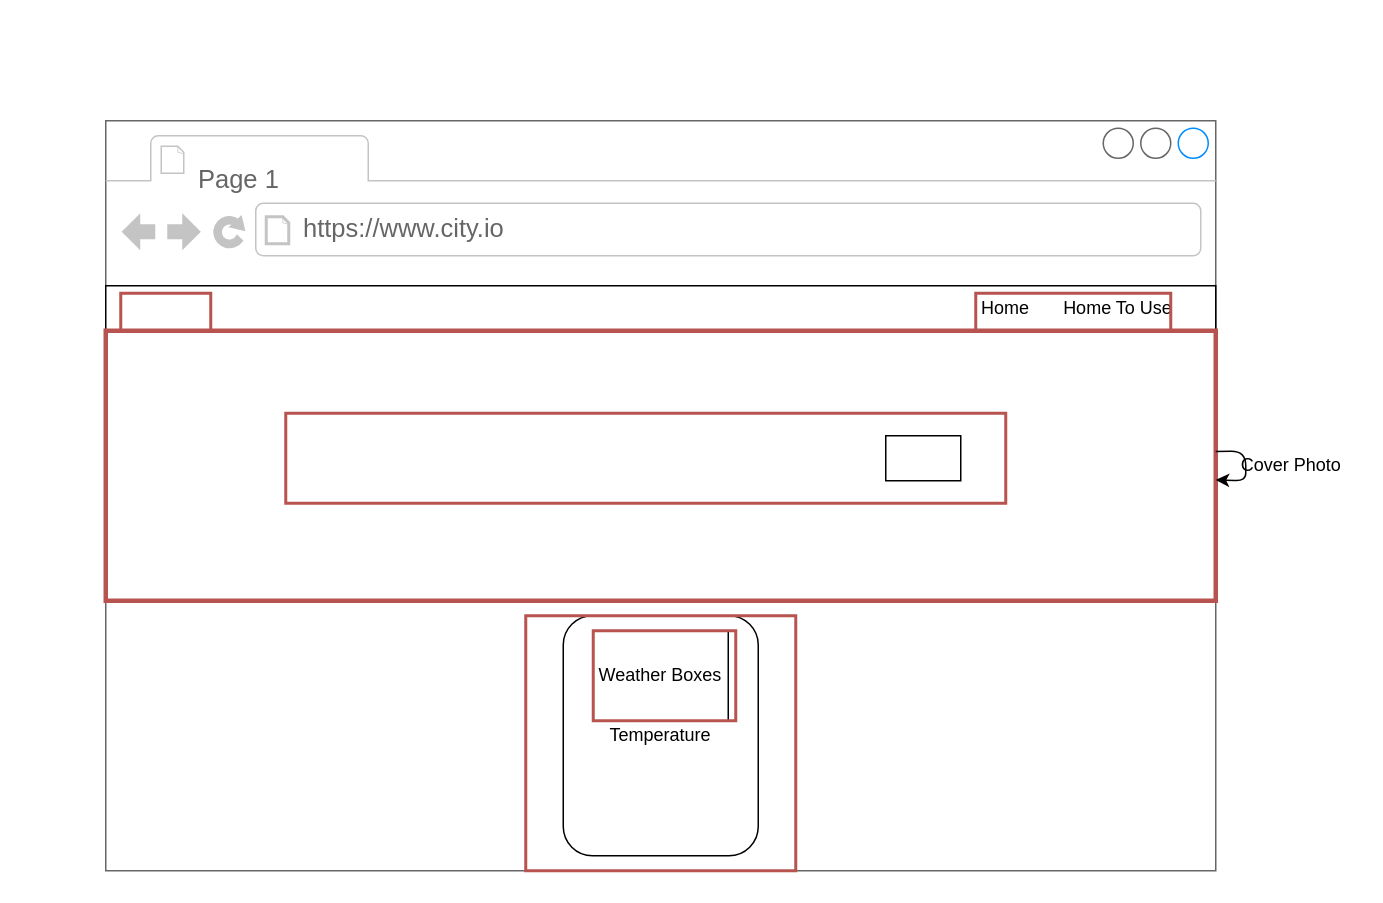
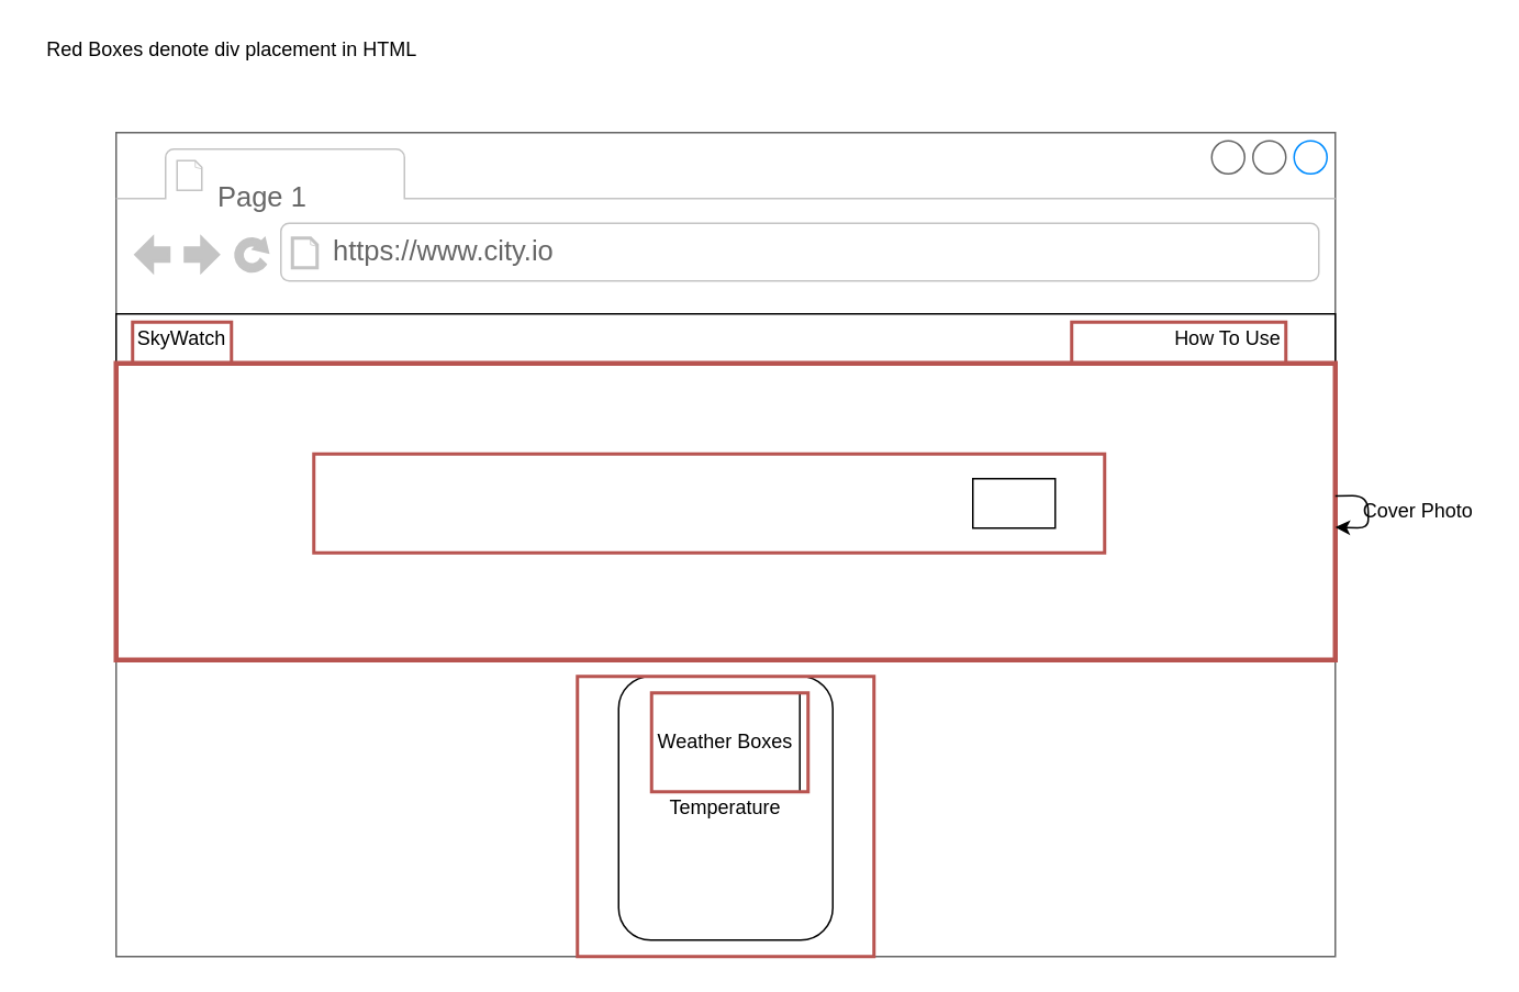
  <mxCell id="0" />
  <mxCell id="1" parent="0" />
  <mxCell id="2" value="" style="strokeWidth=1;shadow=0;dashed=0;align=center;html=1;shape=mxgraph.mockup.containers.browserWindow;rSize=0;strokeColor=#666666;strokeColor2=#008cff;strokeColor3=#c4c4c4;mainText=,;recursiveResize=0;" vertex="1" parent="1"><mxGeometry x="70" y="80" width="740" height="500" as="geometry" /></mxCell>
  <mxCell id="3" value="Page 1" style="strokeWidth=1;shadow=0;dashed=0;align=center;html=1;shape=mxgraph.mockup.containers.anchor;fontSize=17;fontColor=#666666;align=left;" vertex="1" parent="2"><mxGeometry x="60" y="27" width="110" height="26" as="geometry" /></mxCell>
  <mxCell id="4" value="https://www.city.io" style="strokeWidth=1;shadow=0;dashed=0;align=center;html=1;shape=mxgraph.mockup.containers.anchor;rSize=0;fontSize=17;fontColor=#666666;align=left;" vertex="1" parent="2"><mxGeometry x="130" y="60" width="250" height="26" as="geometry" /></mxCell>
  <mxCell id="5" value="" style="rounded=0;whiteSpace=wrap;html=1;" vertex="1" parent="2"><mxGeometry y="110" width="740" height="30" as="geometry" /></mxCell>
- <mxCell id="7" value="Home" style="text;html=1;strokeColor=none;fillColor=none;align=center;verticalAlign=middle;whiteSpace=wrap;rounded=0;" vertex="1" parent="2"><mxGeometry x="580" y="115" width="40" height="20" as="geometry" /></mxCell>
- <mxCell id="8" value="Home To Use" style="text;html=1;strokeColor=none;fillColor=none;align=center;verticalAlign=middle;whiteSpace=wrap;rounded=0;" vertex="1" parent="2"><mxGeometry x="630" y="115" width="90" height="20" as="geometry" /></mxCell>
+ <mxCell id="6" value="SkyWatch" style="text;html=1;strokeColor=none;fillColor=none;align=center;verticalAlign=middle;whiteSpace=wrap;rounded=0;" vertex="1" parent="2"><mxGeometry x="10" y="115" width="60" height="20" as="geometry" /></mxCell>
+ <mxCell id="8" value="How To Use" style="text;html=1;strokeColor=none;fillColor=none;align=center;verticalAlign=middle;whiteSpace=wrap;rounded=0;" vertex="1" parent="2"><mxGeometry x="630" y="115" width="90" height="20" as="geometry" /></mxCell>
  <mxCell id="9" value="" style="rounded=0;whiteSpace=wrap;html=1;strokeColor=#b85450;strokeWidth=3;fillColor=none;" vertex="1" parent="2"><mxGeometry y="140" width="740" height="180" as="geometry" /></mxCell>
  <mxCell id="10" value="" style="rounded=0;whiteSpace=wrap;html=1;strokeWidth=1;fillColor=none;" vertex="1" parent="2"><mxGeometry x="520" y="210" width="50" height="30" as="geometry" /></mxCell>
  <mxCell id="11" value="Temperature" style="rounded=1;whiteSpace=wrap;html=1;strokeWidth=1;fillColor=none;" vertex="1" parent="2"><mxGeometry x="305" y="330" width="130" height="160" as="geometry" /></mxCell>
  <mxCell id="12" value="Weather Boxes" style="rounded=0;whiteSpace=wrap;html=1;strokeWidth=1;fillColor=none;" vertex="1" parent="2"><mxGeometry x="325" y="340" width="90" height="60" as="geometry" /></mxCell>
  <mxCell id="13" value="" style="rounded=0;whiteSpace=wrap;html=1;strokeWidth=2;strokeColor=#b85450;fillColor=none;" vertex="1" parent="2"><mxGeometry x="10" y="115" width="60" height="25" as="geometry" /></mxCell>
  <mxCell id="14" value="" style="rounded=0;whiteSpace=wrap;html=1;strokeWidth=2;strokeColor=#b85450;fillColor=none;" vertex="1" parent="2"><mxGeometry x="580" y="115" width="130" height="25" as="geometry" /></mxCell>
  <mxCell id="15" value="" style="rounded=0;whiteSpace=wrap;html=1;strokeWidth=2;strokeColor=#b85450;fillColor=none;" vertex="1" parent="2"><mxGeometry x="280" y="330" width="180" height="170" as="geometry" /></mxCell>
  <mxCell id="16" value="" style="rounded=0;whiteSpace=wrap;html=1;strokeWidth=2;strokeColor=#b85450;fillColor=none;" vertex="1" parent="2"><mxGeometry x="325" y="340" width="95" height="60" as="geometry" /></mxCell>
  <mxCell id="17" value="" style="endArrow=classic;html=1;" edge="1" parent="2" source="9" target="9"><mxGeometry width="50" height="50" relative="1" as="geometry"><mxPoint x="330" y="210" as="sourcePoint" /><mxPoint x="380" y="160" as="targetPoint" /><Array as="points"><mxPoint x="70" y="270" /></Array></mxGeometry></mxCell>
  <mxCell id="18" value="" style="rounded=0;whiteSpace=wrap;html=1;strokeWidth=2;strokeColor=#b85450;fillColor=none;" vertex="1" parent="2"><mxGeometry x="120" y="195" width="480" height="60" as="geometry" /></mxCell>
+ <mxCell id="19" value="Red Boxes denote div placement in HTML" style="text;html=1;align=center;verticalAlign=middle;resizable=0;points=[];autosize=1;" vertex="1" parent="1"><mxGeometry x="20" y="20" width="240" height="20" as="geometry" /></mxCell>
  <mxCell id="20" value="Cover Photo" style="text;html=1;align=center;verticalAlign=middle;resizable=0;points=[];autosize=1;" vertex="1" parent="1"><mxGeometry x="820" y="300" width="80" height="20" as="geometry" /></mxCell>
